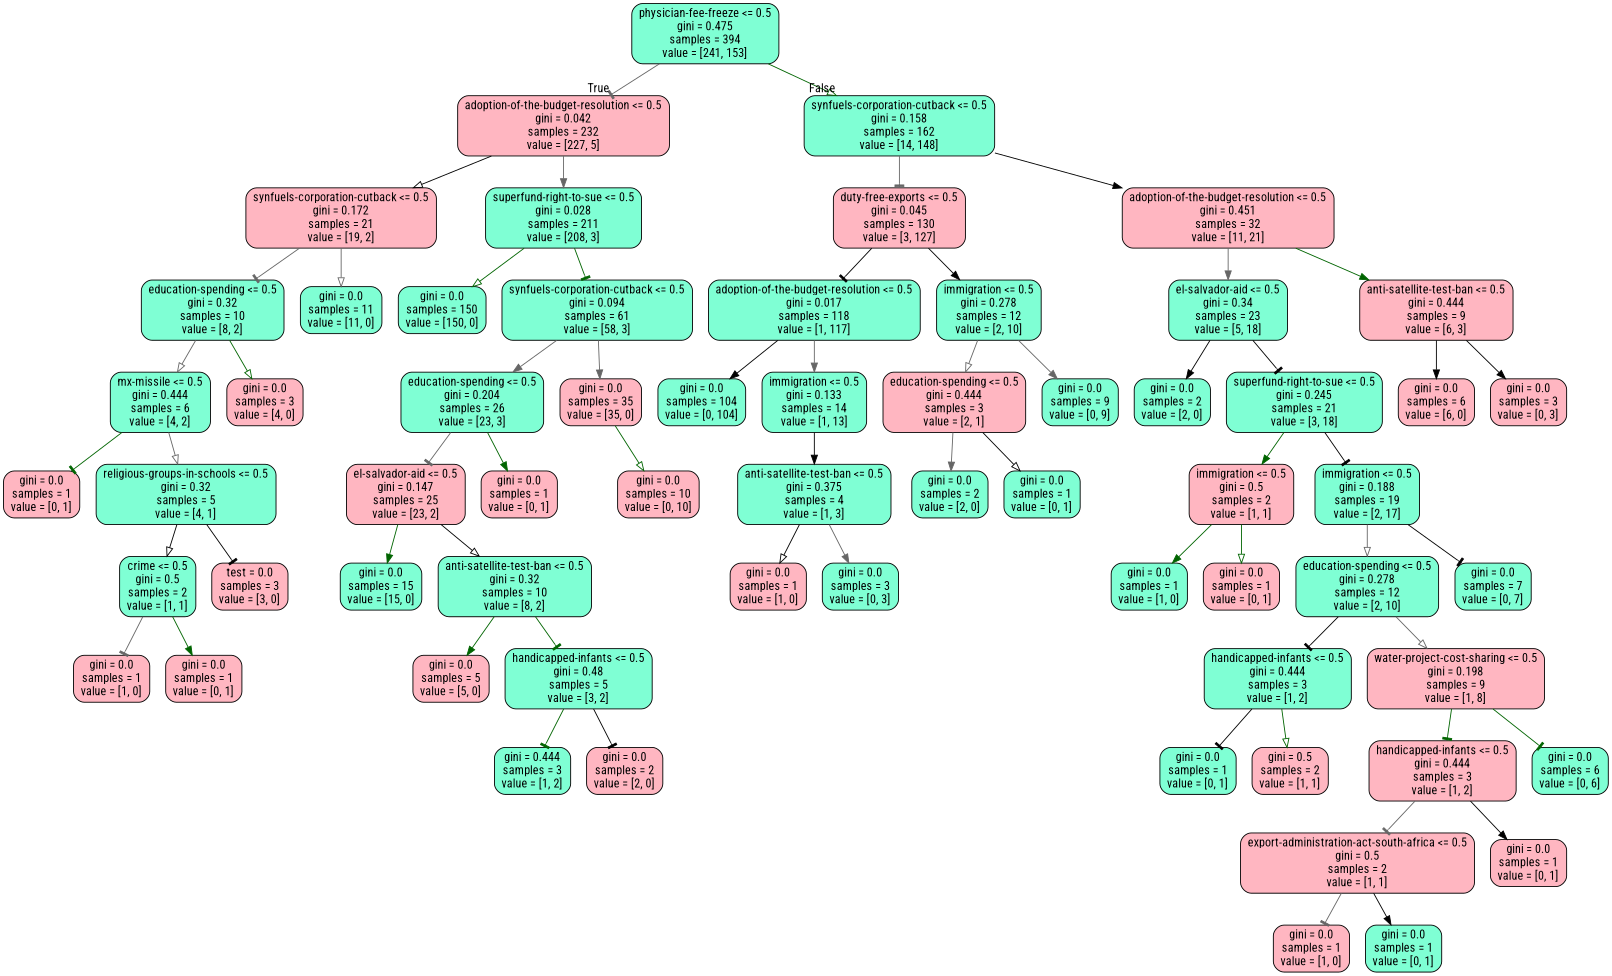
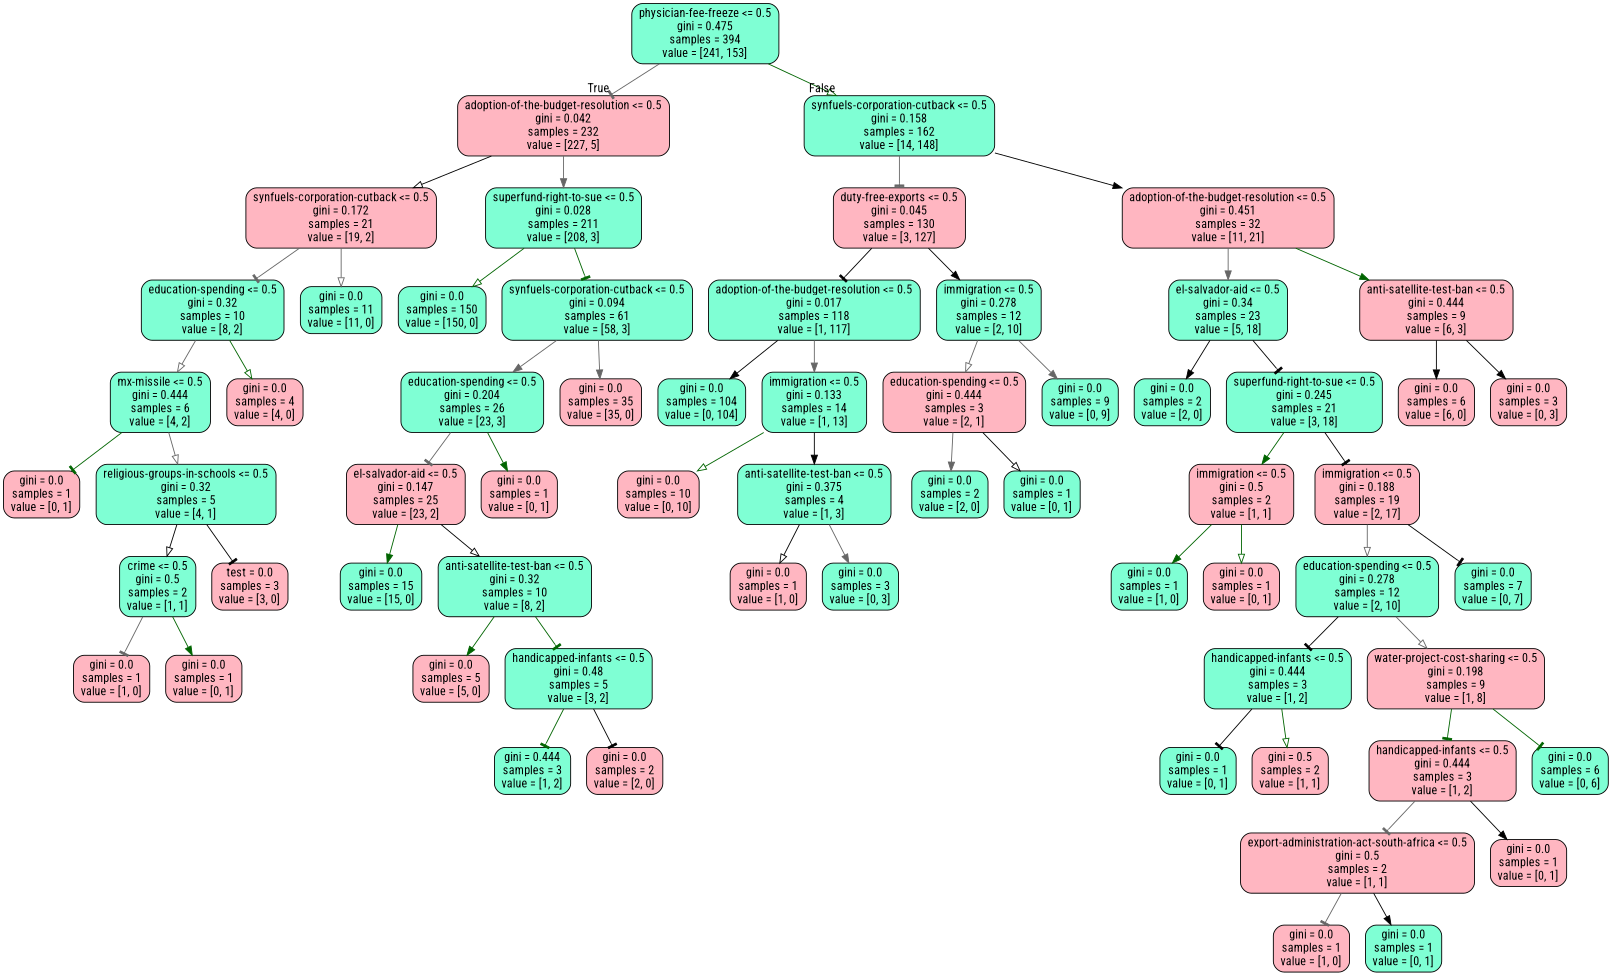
  digraph {
    fontname="Roboto Condensed"
    node [color=black fillcolor=aquamarine fontname="Roboto Condensed" shape=box style="filled, rounded"]
    edge [arrowhead=normal color=black fontname="Roboto Condensed"]
    n1 [label="physician-fee-freeze <= 0.5\ngini = 0.475\nsamples = 394\nvalue = [241, 153]"]
    n2 [fillcolor=lightpink label="adoption-of-the-budget-resolution <= 0.5\ngini = 0.042\nsamples = 232\nvalue = [227, 5]"]
    n3 [label="synfuels-corporation-cutback <= 0.5\ngini = 0.158\nsamples = 162\nvalue = [14, 148]"]
    n4 [fillcolor=lightpink label="synfuels-corporation-cutback <= 0.5\ngini = 0.172\nsamples = 21\nvalue = [19, 2]"]
    n5 [label="superfund-right-to-sue <= 0.5\ngini = 0.028\nsamples = 211\nvalue = [208, 3]"]
    n6 [fillcolor=lightpink label="duty-free-exports <= 0.5\ngini = 0.045\nsamples = 130\nvalue = [3, 127]"]
    n7 [fillcolor=lightpink label="adoption-of-the-budget-resolution <= 0.5\ngini = 0.451\nsamples = 32\nvalue = [11, 21]"]
    n8 [label="education-spending <= 0.5\ngini = 0.32\nsamples = 10\nvalue = [8, 2]"]
    n9 [label="gini = 0.0\nsamples = 11\nvalue = [11, 0]"]
    n10 [label="gini = 0.0\nsamples = 150\nvalue = [150, 0]"]
    n11 [label="synfuels-corporation-cutback <= 0.5\ngini = 0.094\nsamples = 61\nvalue = [58, 3]"]
    n12 [label="mx-missile <= 0.5\ngini = 0.444\nsamples = 6\nvalue = [4, 2]"]
-   n13 [fillcolor=lightpink label="gini = 0.0\nsamples = 3\nvalue = [4, 0]"]
+   n13 [fillcolor=lightpink label="gini = 0.0\nsamples = 4\nvalue = [4, 0]"]
    n14 [fillcolor=lightpink label="gini = 0.0\nsamples = 1\nvalue = [0, 1]"]
    n15 [label="religious-groups-in-schools <= 0.5\ngini = 0.32\nsamples = 5\nvalue = [4, 1]"]
    n16 [label="crime <= 0.5\ngini = 0.5\nsamples = 2\nvalue = [1, 1]"]
    n17 [fillcolor=lightpink label="test = 0.0\nsamples = 3\nvalue = [3, 0]"]
    n18 [fillcolor=lightpink label="gini = 0.0\nsamples = 1\nvalue = [1, 0]"]
    n19 [fillcolor=lightpink label="gini = 0.0\nsamples = 1\nvalue = [0, 1]"]
    n20 [label="education-spending <= 0.5\ngini = 0.204\nsamples = 26\nvalue = [23, 3]"]
    n21 [fillcolor=lightpink label="gini = 0.0\nsamples = 35\nvalue = [35, 0]"]
    n22 [fillcolor=lightpink label="el-salvador-aid <= 0.5\ngini = 0.147\nsamples = 25\nvalue = [23, 2]"]
    n23 [fillcolor=lightpink label="gini = 0.0\nsamples = 1\nvalue = [0, 1]"]
    n24 [label="gini = 0.0\nsamples = 15\nvalue = [15, 0]"]
    n25 [label="anti-satellite-test-ban <= 0.5\ngini = 0.32\nsamples = 10\nvalue = [8, 2]"]
    n26 [fillcolor=lightpink label="gini = 0.0\nsamples = 5\nvalue = [5, 0]"]
    n27 [label="handicapped-infants <= 0.5\ngini = 0.48\nsamples = 5\nvalue = [3, 2]"]
    n28 [label="gini = 0.444\nsamples = 3\nvalue = [1, 2]"]
    n29 [fillcolor=lightpink label="gini = 0.0\nsamples = 2\nvalue = [2, 0]"]
    n30 [label="adoption-of-the-budget-resolution <= 0.5\ngini = 0.017\nsamples = 118\nvalue = [1, 117]"]
    n31 [label="immigration <= 0.5\ngini = 0.278\nsamples = 12\nvalue = [2, 10]"]
    n32 [label="el-salvador-aid <= 0.5\ngini = 0.34\nsamples = 23\nvalue = [5, 18]"]
    n33 [fillcolor=lightpink label="anti-satellite-test-ban <= 0.5\ngini = 0.444\nsamples = 9\nvalue = [6, 3]"]
    n34 [label="gini = 0.0\nsamples = 104\nvalue = [0, 104]"]
    n35 [label="immigration <= 0.5\ngini = 0.133\nsamples = 14\nvalue = [1, 13]"]
    n36 [fillcolor=lightpink label="education-spending <= 0.5\ngini = 0.444\nsamples = 3\nvalue = [2, 1]"]
    n37 [label="gini = 0.0\nsamples = 9\nvalue = [0, 9]"]
    n38 [label="anti-satellite-test-ban <= 0.5\ngini = 0.375\nsamples = 4\nvalue = [1, 3]"]
    n39 [fillcolor=lightpink label="gini = 0.0\nsamples = 10\nvalue = [0, 10]"]
    n40 [fillcolor=lightpink label="gini = 0.0\nsamples = 1\nvalue = [1, 0]"]
    n41 [label="gini = 0.0\nsamples = 3\nvalue = [0, 3]"]
    n42 [label="gini = 0.0\nsamples = 2\nvalue = [2, 0]"]
    n43 [label="gini = 0.0\nsamples = 1\nvalue = [0, 1]"]
    n44 [label="gini = 0.0\nsamples = 2\nvalue = [2, 0]"]
    n45 [label="superfund-right-to-sue <= 0.5\ngini = 0.245\nsamples = 21\nvalue = [3, 18]"]
    n46 [fillcolor=lightpink label="gini = 0.0\nsamples = 6\nvalue = [6, 0]"]
    n47 [fillcolor=lightpink label="gini = 0.0\nsamples = 3\nvalue = [0, 3]"]
    n48 [fillcolor=lightpink label="immigration <= 0.5\ngini = 0.5\nsamples = 2\nvalue = [1, 1]"]
-   n49 [label="immigration <= 0.5\ngini = 0.188\nsamples = 19\nvalue = [2, 17]"]
+   n49 [fillcolor=lightpink label="immigration <= 0.5\ngini = 0.188\nsamples = 19\nvalue = [2, 17]"]
    n50 [label="gini = 0.0\nsamples = 1\nvalue = [1, 0]"]
    n51 [fillcolor=lightpink label="gini = 0.0\nsamples = 1\nvalue = [0, 1]"]
    n52 [label="education-spending <= 0.5\ngini = 0.278\nsamples = 12\nvalue = [2, 10]"]
    n53 [label="gini = 0.0\nsamples = 7\nvalue = [0, 7]"]
    n54 [label="handicapped-infants <= 0.5\ngini = 0.444\nsamples = 3\nvalue = [1, 2]"]
    n55 [fillcolor=lightpink label="water-project-cost-sharing <= 0.5\ngini = 0.198\nsamples = 9\nvalue = [1, 8]"]
    n56 [label="gini = 0.0\nsamples = 1\nvalue = [0, 1]"]
    n57 [fillcolor=lightpink label="gini = 0.5\nsamples = 2\nvalue = [1, 1]"]
    n58 [fillcolor=lightpink label="handicapped-infants <= 0.5\ngini = 0.444\nsamples = 3\nvalue = [1, 2]"]
    n59 [label="gini = 0.0\nsamples = 6\nvalue = [0, 6]"]
    n60 [fillcolor=lightpink label="export-administration-act-south-africa <= 0.5\ngini = 0.5\nsamples = 2\nvalue = [1, 1]"]
    n61 [fillcolor=lightpink label="gini = 0.0\nsamples = 1\nvalue = [0, 1]"]
    n62 [fillcolor=lightpink label="gini = 0.0\nsamples = 1\nvalue = [1, 0]"]
    n63 [label="gini = 0.0\nsamples = 1\nvalue = [0, 1]"]
    n1 -> n2 [arrowhead=tee color=gray40 headlabel=True labelangle=45 labeldistance=2.5]
    n1 -> n3 [arrowhead=onormal color=darkgreen headlabel=False labelangle=-45 labeldistance=2.5]
    n2 -> n4 [arrowhead=onormal]
    n2 -> n5 [color=gray40]
    n3 -> n6 [arrowhead=tee color=gray40]
    n3 -> n7
    n4 -> n8 [arrowhead=tee color=gray40]
    n4 -> n9 [arrowhead=onormal color=gray40]
    n5 -> n10 [arrowhead=onormal color=darkgreen]
    n5 -> n11 [arrowhead=tee color=darkgreen]
    n6 -> n30 [arrowhead=tee]
    n6 -> n31
    n7 -> n32 [color=gray40]
    n7 -> n33 [color=darkgreen]
    n8 -> n12 [arrowhead=onormal color=gray40]
    n8 -> n13 [arrowhead=onormal color=darkgreen]
    n11 -> n20 [color=gray40]
    n11 -> n21 [color=gray40]
    n12 -> n14 [arrowhead=tee color=darkgreen]
    n12 -> n15 [arrowhead=onormal color=gray40]
    n15 -> n16 [arrowhead=onormal]
    n15 -> n17 [arrowhead=tee]
    n16 -> n18 [arrowhead=tee color=gray40]
    n16 -> n19 [color=darkgreen]
    n20 -> n22 [arrowhead=tee color=gray40]
    n20 -> n23 [color=darkgreen]
    n22 -> n24 [color=darkgreen]
    n22 -> n25 [arrowhead=onormal]
    n25 -> n26 [color=darkgreen]
    n25 -> n27 [arrowhead=tee color=darkgreen]
    n27 -> n28 [arrowhead=tee color=darkgreen]
    n27 -> n29 [arrowhead=tee]
    n30 -> n34
    n30 -> n35 [color=gray40]
    n31 -> n36 [arrowhead=onormal color=gray40]
    n31 -> n37 [color=gray40]
    n32 -> n44
    n32 -> n45 [arrowhead=tee]
    n33 -> n46
    n33 -> n47
    n35 -> n38
-   n21 -> n39 [arrowhead=onormal color=darkgreen]
+   n35 -> n39 [arrowhead=onormal color=darkgreen]
    n36 -> n42 [color=gray40]
    n36 -> n43 [arrowhead=onormal]
    n38 -> n40 [arrowhead=onormal]
    n38 -> n41 [color=gray40]
    n45 -> n48 [color=darkgreen]
    n45 -> n49 [arrowhead=tee]
    n48 -> n50 [color=darkgreen]
    n48 -> n51 [arrowhead=onormal color=darkgreen]
    n49 -> n52 [arrowhead=onormal color=gray40]
    n49 -> n53 [arrowhead=tee]
    n52 -> n54 [arrowhead=tee]
    n52 -> n55 [arrowhead=onormal color=gray40]
    n54 -> n56 [arrowhead=tee]
    n54 -> n57 [arrowhead=onormal color=darkgreen]
    n55 -> n58 [arrowhead=tee color=darkgreen]
    n55 -> n59 [arrowhead=tee color=darkgreen]
    n58 -> n60 [arrowhead=tee color=gray40]
    n58 -> n61
    n60 -> n62 [arrowhead=tee color=gray40]
    n60 -> n63
  }
